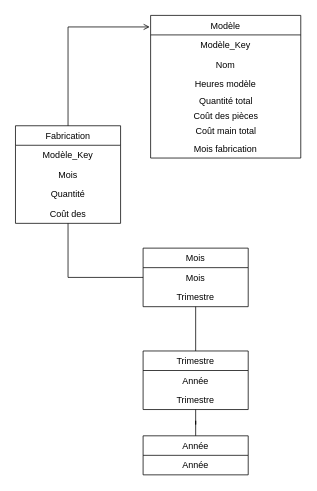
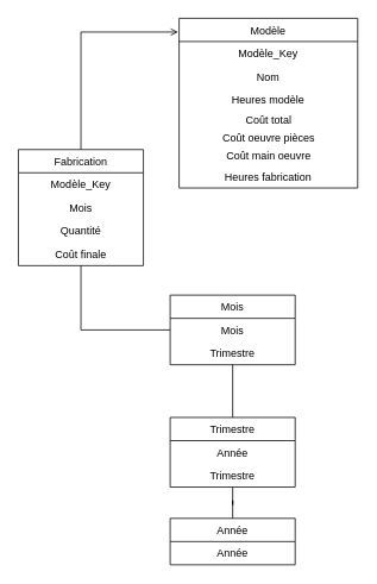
  <mxCell id="0" />
  <mxCell id="1" parent="0" />
  <mxCell id="2" value="Fabrication" style="swimlane;fontStyle=0;childLayout=stackLayout;horizontal=1;startSize=26;fillColor=none;horizontalStack=0;resizeParent=1;resizeParentMax=0;resizeLast=0;collapsible=1;marginBottom=0;align=center;fontSize=12;" parent="1" vertex="1"><mxGeometry x="20" y="167" width="140" height="130" as="geometry"><mxRectangle x="344" y="210" width="90" height="26" as="alternateBounds" /></mxGeometry></mxCell>
  <mxCell id="3" value="Modèle_Key" style="text;strokeColor=none;fillColor=none;align=center;verticalAlign=top;spacingLeft=4;spacingRight=4;overflow=hidden;rotatable=0;points=[[0,0.5],[1,0.5]];portConstraint=eastwest;fontSize=12;" parent="2" vertex="1"><mxGeometry y="26" width="140" height="26" as="geometry" /></mxCell>
  <mxCell id="4" value="Mois" style="text;strokeColor=none;fillColor=none;align=center;verticalAlign=top;spacingLeft=4;spacingRight=4;overflow=hidden;rotatable=0;points=[[0,0.5],[1,0.5]];portConstraint=eastwest;fontSize=12;" parent="2" vertex="1"><mxGeometry y="52" width="140" height="26" as="geometry" /></mxCell>
  <mxCell id="5" value="Quantité" style="text;strokeColor=none;fillColor=none;align=center;verticalAlign=top;spacingLeft=4;spacingRight=4;overflow=hidden;rotatable=0;points=[[0,0.5],[1,0.5]];portConstraint=eastwest;fontSize=12;" parent="2" vertex="1"><mxGeometry y="78" width="140" height="26" as="geometry" /></mxCell>
- <mxCell id="6" value="Coût des" style="text;strokeColor=none;fillColor=none;align=center;verticalAlign=top;spacingLeft=4;spacingRight=4;overflow=hidden;rotatable=0;points=[[0,0.5],[1,0.5]];portConstraint=eastwest;fontSize=12;" parent="2" vertex="1"><mxGeometry y="104" width="140" height="26" as="geometry" /></mxCell>
+ <mxCell id="6" value="Coût finale" style="text;strokeColor=none;fillColor=none;align=center;verticalAlign=top;spacingLeft=4;spacingRight=4;overflow=hidden;rotatable=0;points=[[0,0.5],[1,0.5]];portConstraint=eastwest;fontSize=12;" parent="2" vertex="1"><mxGeometry y="104" width="140" height="26" as="geometry" /></mxCell>
  <mxCell id="7" style="edgeStyle=orthogonalEdgeStyle;rounded=0;orthogonalLoop=1;jettySize=auto;html=1;entryX=-0.006;entryY=0.081;entryDx=0;entryDy=0;endArrow=open;endFill=0;entryPerimeter=0;" parent="1" source="2" target="19" edge="1"><mxGeometry relative="1" as="geometry"><mxPoint x="180" y="-5" as="targetPoint" /><Array as="points"><mxPoint x="90" y="35" /></Array></mxGeometry></mxCell>
  <mxCell id="8" value="" style="edgeStyle=orthogonalEdgeStyle;rounded=0;orthogonalLoop=1;jettySize=auto;html=1;endArrow=none;endFill=0;" parent="1" source="9" target="13" edge="1"><mxGeometry relative="1" as="geometry" /></mxCell>
  <mxCell id="9" value="Mois" style="swimlane;fontStyle=0;childLayout=stackLayout;horizontal=1;startSize=26;fillColor=none;horizontalStack=0;resizeParent=1;resizeParentMax=0;resizeLast=0;collapsible=1;marginBottom=0;align=center;" parent="1" vertex="1"><mxGeometry x="190" y="330" width="140" height="78" as="geometry"><mxRectangle x="344" y="210" width="90" height="26" as="alternateBounds" /></mxGeometry></mxCell>
  <mxCell id="10" value="Mois" style="text;strokeColor=none;fillColor=none;align=center;verticalAlign=top;spacingLeft=4;spacingRight=4;overflow=hidden;rotatable=0;points=[[0,0.5],[1,0.5]];portConstraint=eastwest;" parent="9" vertex="1"><mxGeometry y="26" width="140" height="26" as="geometry" /></mxCell>
  <mxCell id="11" value="Trimestre" style="text;strokeColor=none;fillColor=none;align=center;verticalAlign=top;spacingLeft=4;spacingRight=4;overflow=hidden;rotatable=0;points=[[0,0.5],[1,0.5]];portConstraint=eastwest;" parent="9" vertex="1"><mxGeometry y="52" width="140" height="26" as="geometry" /></mxCell>
  <mxCell id="12" value="" style="edgeStyle=orthogonalEdgeStyle;rounded=0;orthogonalLoop=1;jettySize=auto;html=1;endArrow=none;endFill=0;" parent="1" source="13" target="16" edge="1"><mxGeometry relative="1" as="geometry" /></mxCell>
  <mxCell id="13" value="Trimestre" style="swimlane;fontStyle=0;childLayout=stackLayout;horizontal=1;startSize=26;fillColor=none;horizontalStack=0;resizeParent=1;resizeParentMax=0;resizeLast=0;collapsible=1;marginBottom=0;align=center;" parent="1" vertex="1"><mxGeometry x="190" y="467" width="140" height="78" as="geometry"><mxRectangle x="344" y="210" width="90" height="26" as="alternateBounds" /></mxGeometry></mxCell>
  <mxCell id="14" value="Année" style="text;strokeColor=none;fillColor=none;align=center;verticalAlign=top;spacingLeft=4;spacingRight=4;overflow=hidden;rotatable=0;points=[[0,0.5],[1,0.5]];portConstraint=eastwest;" parent="13" vertex="1"><mxGeometry y="26" width="140" height="26" as="geometry" /></mxCell>
  <mxCell id="15" value="Trimestre" style="text;strokeColor=none;fillColor=none;align=center;verticalAlign=top;spacingLeft=4;spacingRight=4;overflow=hidden;rotatable=0;points=[[0,0.5],[1,0.5]];portConstraint=eastwest;" parent="13" vertex="1"><mxGeometry y="52" width="140" height="26" as="geometry" /></mxCell>
  <mxCell id="16" value="Année" style="swimlane;fontStyle=0;childLayout=stackLayout;horizontal=1;startSize=26;fillColor=none;horizontalStack=0;resizeParent=1;resizeParentMax=0;resizeLast=0;collapsible=1;marginBottom=0;align=center;" parent="1" vertex="1"><mxGeometry x="190" y="580" width="140" height="52" as="geometry"><mxRectangle x="344" y="210" width="90" height="26" as="alternateBounds" /></mxGeometry></mxCell>
  <mxCell id="17" value="Année" style="text;strokeColor=none;fillColor=none;align=center;verticalAlign=top;spacingLeft=4;spacingRight=4;overflow=hidden;rotatable=0;points=[[0,0.5],[1,0.5]];portConstraint=eastwest;" parent="16" vertex="1"><mxGeometry y="26" width="140" height="26" as="geometry" /></mxCell>
  <mxCell id="18" style="edgeStyle=orthogonalEdgeStyle;rounded=0;orthogonalLoop=1;jettySize=auto;html=1;exitX=0;exitY=0.5;exitDx=0;exitDy=0;endArrow=none;endFill=0;" parent="1" source="10" target="2" edge="1"><mxGeometry relative="1" as="geometry" /></mxCell>
  <mxCell id="19" value="Modèle" style="swimlane;fontStyle=0;childLayout=stackLayout;horizontal=1;startSize=26;fillColor=none;horizontalStack=0;resizeParent=1;resizeParentMax=0;resizeLast=0;collapsible=1;marginBottom=0;align=center;" parent="1" vertex="1"><mxGeometry x="200" y="20" width="200" height="190" as="geometry" /></mxCell>
  <mxCell id="20" value="Modèle_Key" style="text;strokeColor=none;fillColor=none;align=center;verticalAlign=top;spacingLeft=4;spacingRight=4;overflow=hidden;rotatable=0;points=[[0,0.5],[1,0.5]];portConstraint=eastwest;" parent="19" vertex="1"><mxGeometry y="26" width="200" height="26" as="geometry" /></mxCell>
  <mxCell id="21" value="Nom" style="text;strokeColor=none;fillColor=none;align=center;verticalAlign=top;spacingLeft=4;spacingRight=4;overflow=hidden;rotatable=0;points=[[0,0.5],[1,0.5]];portConstraint=eastwest;" parent="19" vertex="1"><mxGeometry y="52" width="200" height="26" as="geometry" /></mxCell>
  <mxCell id="22" value="Heures modèle" style="text;strokeColor=none;fillColor=none;align=center;verticalAlign=top;spacingLeft=4;spacingRight=4;overflow=hidden;rotatable=0;points=[[0,0.5],[1,0.5]];portConstraint=eastwest;" parent="19" vertex="1"><mxGeometry y="78" width="200" height="26" as="geometry" /></mxCell>
- <mxCell id="23" value="Quantité total" style="text;html=1;align=center;verticalAlign=middle;resizable=0;points=[];autosize=1;strokeColor=none;fontSize=12;" parent="19" vertex="1"><mxGeometry y="104" width="200" height="20" as="geometry" /></mxCell>
- <mxCell id="24" value="Coût des pièces" style="text;html=1;align=center;verticalAlign=middle;resizable=0;points=[];autosize=1;strokeColor=none;fontSize=12;" parent="19" vertex="1"><mxGeometry y="124" width="200" height="20" as="geometry" /></mxCell>
- <mxCell id="25" value="Coût main total" style="text;html=1;align=center;verticalAlign=middle;resizable=0;points=[];autosize=1;strokeColor=none;fontSize=12;" parent="19" vertex="1"><mxGeometry y="144" width="200" height="20" as="geometry" /></mxCell>
- <mxCell id="26" value="Mois fabrication" style="text;strokeColor=none;fillColor=none;align=center;verticalAlign=top;spacingLeft=4;spacingRight=4;overflow=hidden;rotatable=0;points=[[0,0.5],[1,0.5]];portConstraint=eastwest;" parent="19" vertex="1"><mxGeometry y="164" width="200" height="26" as="geometry" /></mxCell>
+ <mxCell id="23" value="Coût total" style="text;html=1;align=center;verticalAlign=middle;resizable=0;points=[];autosize=1;strokeColor=none;fontSize=12;" parent="19" vertex="1"><mxGeometry y="104" width="200" height="20" as="geometry" /></mxCell>
+ <mxCell id="24" value="Coût oeuvre pièces" style="text;html=1;align=center;verticalAlign=middle;resizable=0;points=[];autosize=1;strokeColor=none;fontSize=12;" parent="19" vertex="1"><mxGeometry y="124" width="200" height="20" as="geometry" /></mxCell>
+ <mxCell id="25" value="Coût main oeuvre" style="text;html=1;align=center;verticalAlign=middle;resizable=0;points=[];autosize=1;strokeColor=none;fontSize=12;" parent="19" vertex="1"><mxGeometry y="144" width="200" height="20" as="geometry" /></mxCell>
+ <mxCell id="26" value="Heures fabrication" style="text;strokeColor=none;fillColor=none;align=center;verticalAlign=top;spacingLeft=4;spacingRight=4;overflow=hidden;rotatable=0;points=[[0,0.5],[1,0.5]];portConstraint=eastwest;" parent="19" vertex="1"><mxGeometry y="164" width="200" height="26" as="geometry" /></mxCell>
